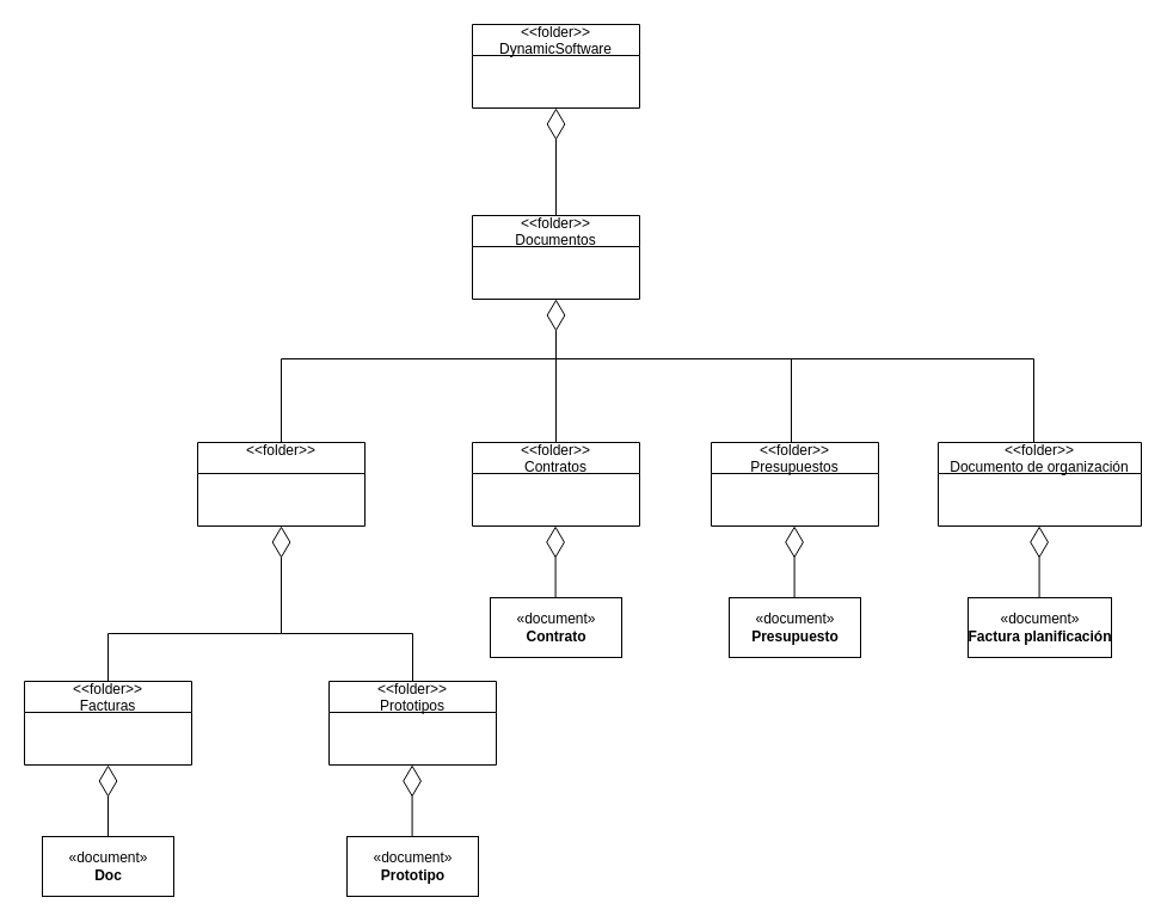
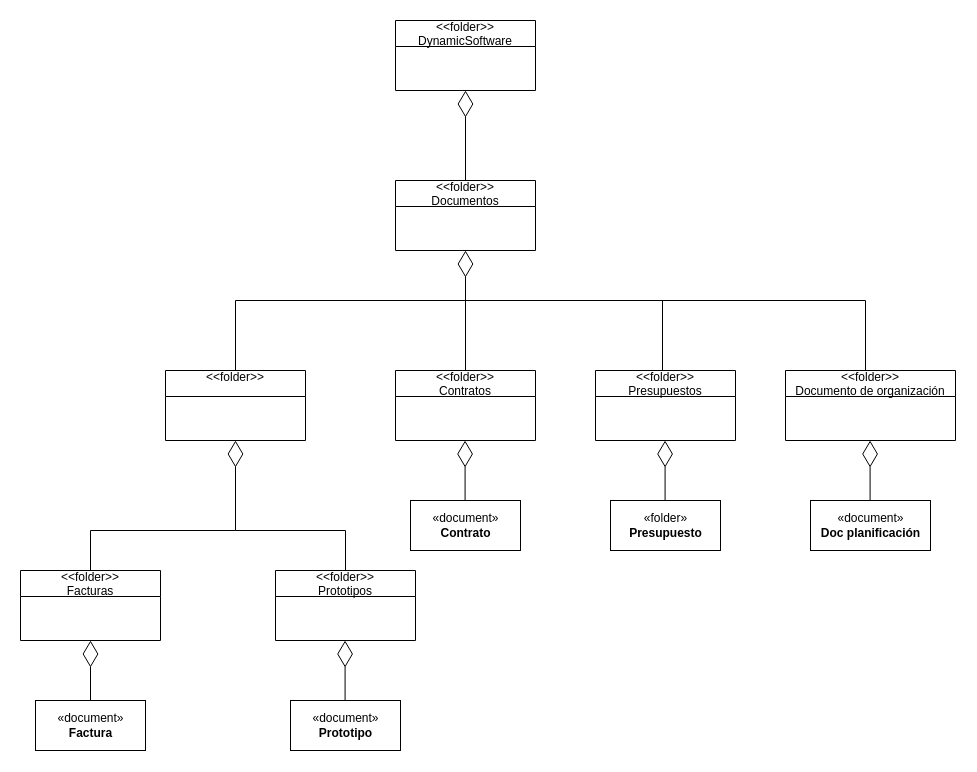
  <mxCell id="0" />
  <mxCell id="1" parent="0" />
  <mxCell id="2" value="&lt;&lt;folder&gt;&gt;&#10;DynamicSoftware" style="swimlane;fontStyle=0;childLayout=stackLayout;horizontal=1;startSize=26;fillColor=none;horizontalStack=0;resizeParent=1;resizeParentMax=0;resizeLast=0;collapsible=1;marginBottom=0;" vertex="1" parent="1"><mxGeometry x="395" y="20" width="140" height="70" as="geometry" /></mxCell>
  <mxCell id="3" value="&lt;&lt;folder&gt;&gt;&#10;Documentos" style="swimlane;fontStyle=0;childLayout=stackLayout;horizontal=1;startSize=26;fillColor=none;horizontalStack=0;resizeParent=1;resizeParentMax=0;resizeLast=0;collapsible=1;marginBottom=0;" vertex="1" parent="1"><mxGeometry x="395" y="180" width="140" height="70" as="geometry" /></mxCell>
  <mxCell id="4" value="" style="endArrow=diamondThin;endFill=0;endSize=24;html=1;rounded=0;entryX=0.5;entryY=1;entryDx=0;entryDy=0;exitX=0.5;exitY=0;exitDx=0;exitDy=0;" edge="1" parent="1" source="3" target="2"><mxGeometry width="160" relative="1" as="geometry"><mxPoint x="465" y="190" as="sourcePoint" /><mxPoint x="625" y="80" as="targetPoint" /></mxGeometry></mxCell>
  <mxCell id="5" value="&lt;&lt;folder&gt;&gt;&#10;Contratos" style="swimlane;fontStyle=0;childLayout=stackLayout;horizontal=1;startSize=26;fillColor=none;horizontalStack=0;resizeParent=1;resizeParentMax=0;resizeLast=0;collapsible=1;marginBottom=0;" vertex="1" parent="1"><mxGeometry x="395" y="370" width="140" height="70" as="geometry" /></mxCell>
  <mxCell id="6" value="" style="endArrow=diamondThin;endFill=0;endSize=24;html=1;rounded=0;entryX=0.5;entryY=1;entryDx=0;entryDy=0;exitX=0.5;exitY=0;exitDx=0;exitDy=0;" edge="1" parent="1" source="5" target="3"><mxGeometry width="160" relative="1" as="geometry"><mxPoint x="465" y="380" as="sourcePoint" /><mxPoint x="755" y="270" as="targetPoint" /></mxGeometry></mxCell>
  <mxCell id="7" value="&lt;&lt;folder&gt;&gt;&#10;Facturas" style="swimlane;fontStyle=0;childLayout=stackLayout;horizontal=1;startSize=26;fillColor=none;horizontalStack=0;resizeParent=1;resizeParentMax=0;resizeLast=0;collapsible=1;marginBottom=0;" vertex="1" parent="1"><mxGeometry x="20" y="570" width="140" height="70" as="geometry" /></mxCell>
  <mxCell id="8" value="&lt;&lt;folder&gt;&gt;&#10;" style="swimlane;fontStyle=0;childLayout=stackLayout;horizontal=1;startSize=26;fillColor=none;horizontalStack=0;resizeParent=1;resizeParentMax=0;resizeLast=0;collapsible=1;marginBottom=0;" vertex="1" parent="1"><mxGeometry x="165" y="370" width="140" height="70" as="geometry" /></mxCell>
  <mxCell id="9" value="" style="endArrow=none;html=1;edgeStyle=orthogonalEdgeStyle;rounded=0;exitX=0.5;exitY=0;exitDx=0;exitDy=0;" edge="1" parent="1" source="8"><mxGeometry relative="1" as="geometry"><mxPoint x="226" y="370" as="sourcePoint" /><mxPoint x="465" y="300" as="targetPoint" /><Array as="points"><mxPoint x="235" y="300" /></Array></mxGeometry></mxCell>
  <mxCell id="10" value="&lt;&lt;folder&gt;&gt;&#10;Presupuestos" style="swimlane;fontStyle=0;childLayout=stackLayout;horizontal=1;startSize=26;fillColor=none;horizontalStack=0;resizeParent=1;resizeParentMax=0;resizeLast=0;collapsible=1;marginBottom=0;" vertex="1" parent="1"><mxGeometry x="595" y="370" width="140" height="70" as="geometry" /></mxCell>
  <mxCell id="11" value="" style="endArrow=none;html=1;edgeStyle=orthogonalEdgeStyle;rounded=0;exitX=0.5;exitY=0;exitDx=0;exitDy=0;" edge="1" parent="1"><mxGeometry relative="1" as="geometry"><mxPoint x="662" y="370" as="sourcePoint" /><mxPoint x="465" y="300" as="targetPoint" /><Array as="points"><mxPoint x="662" y="300" /></Array></mxGeometry></mxCell>
  <mxCell id="12" value="&lt;&lt;folder&gt;&gt;&#10;Documento de organización" style="swimlane;fontStyle=0;childLayout=stackLayout;horizontal=1;startSize=26;fillColor=none;horizontalStack=0;resizeParent=1;resizeParentMax=0;resizeLast=0;collapsible=1;marginBottom=0;" vertex="1" parent="1"><mxGeometry x="785" y="370" width="170" height="70" as="geometry" /></mxCell>
  <mxCell id="13" value="" style="endArrow=none;html=1;edgeStyle=orthogonalEdgeStyle;rounded=0;exitX=0.5;exitY=0;exitDx=0;exitDy=0;" edge="1" parent="1"><mxGeometry relative="1" as="geometry"><mxPoint x="852" y="370" as="sourcePoint" /><mxPoint x="655" y="300" as="targetPoint" /><Array as="points"><mxPoint x="865" y="370" /><mxPoint x="865" y="300" /></Array></mxGeometry></mxCell>
  <mxCell id="14" style="rounded=0;orthogonalLoop=1;jettySize=auto;html=1;endArrow=none;endFill=0;" edge="1" parent="1"><mxGeometry relative="1" as="geometry"><mxPoint x="235" y="530" as="targetPoint" /><mxPoint x="90" y="570" as="sourcePoint" /><Array as="points"><mxPoint x="90" y="530" /></Array></mxGeometry></mxCell>
- <mxCell id="15" value="«document»&lt;br&gt;&lt;b&gt;Doc&lt;/b&gt;" style="html=1;" vertex="1" parent="1"><mxGeometry x="35" y="700" width="110" height="50" as="geometry" /></mxCell>
+ <mxCell id="15" value="«document»&lt;br&gt;&lt;b&gt;Factura&lt;/b&gt;" style="html=1;" vertex="1" parent="1"><mxGeometry x="35" y="700" width="110" height="50" as="geometry" /></mxCell>
  <mxCell id="16" value="" style="endArrow=diamondThin;endFill=0;endSize=24;html=1;rounded=0;entryX=0.5;entryY=1;entryDx=0;entryDy=0;" edge="1" parent="1" target="8"><mxGeometry width="160" relative="1" as="geometry"><mxPoint x="235" y="530" as="sourcePoint" /><mxPoint x="665" y="470" as="targetPoint" /></mxGeometry></mxCell>
  <mxCell id="17" style="rounded=0;orthogonalLoop=1;jettySize=auto;html=1;endArrow=none;endFill=0;exitX=0.5;exitY=0;exitDx=0;exitDy=0;" edge="1" parent="1" source="19"><mxGeometry relative="1" as="geometry"><mxPoint x="235" y="530" as="targetPoint" /><Array as="points"><mxPoint x="345" y="530" /></Array><mxPoint x="350" y="580" as="sourcePoint" /></mxGeometry></mxCell>
  <mxCell id="18" value="«document»&lt;br&gt;&lt;b&gt;Prototipo&lt;/b&gt;" style="html=1;" vertex="1" parent="1"><mxGeometry x="290" y="700" width="110" height="50" as="geometry" /></mxCell>
  <mxCell id="19" value="&lt;&lt;folder&gt;&gt;&#10;Prototipos" style="swimlane;fontStyle=0;childLayout=stackLayout;horizontal=1;startSize=26;fillColor=none;horizontalStack=0;resizeParent=1;resizeParentMax=0;resizeLast=0;collapsible=1;marginBottom=0;" vertex="1" parent="1"><mxGeometry x="275" y="570" width="140" height="70" as="geometry" /></mxCell>
  <mxCell id="20" value="" style="endArrow=diamondThin;endFill=0;endSize=24;html=1;rounded=0;entryX=0.5;entryY=1;entryDx=0;entryDy=0;" edge="1" parent="1" target="7"><mxGeometry width="160" relative="1" as="geometry"><mxPoint x="90" y="700" as="sourcePoint" /><mxPoint x="245" y="700" as="targetPoint" /></mxGeometry></mxCell>
  <mxCell id="21" value="" style="endArrow=diamondThin;endFill=0;endSize=24;html=1;rounded=0;entryX=0.5;entryY=1;entryDx=0;entryDy=0;" edge="1" parent="1"><mxGeometry width="160" relative="1" as="geometry"><mxPoint x="344.58" y="700" as="sourcePoint" /><mxPoint x="344.58" y="640" as="targetPoint" /></mxGeometry></mxCell>
  <mxCell id="22" value="«document»&lt;br&gt;&lt;b&gt;Contrato&lt;/b&gt;" style="html=1;" vertex="1" parent="1"><mxGeometry x="410" y="500" width="110" height="50" as="geometry" /></mxCell>
  <mxCell id="23" value="" style="endArrow=diamondThin;endFill=0;endSize=24;html=1;rounded=0;entryX=0.5;entryY=1;entryDx=0;entryDy=0;" edge="1" parent="1"><mxGeometry width="160" relative="1" as="geometry"><mxPoint x="464.58" y="500" as="sourcePoint" /><mxPoint x="464.58" y="440" as="targetPoint" /></mxGeometry></mxCell>
- <mxCell id="24" value="«document»&lt;br&gt;&lt;b&gt;Presupuesto&lt;/b&gt;" style="html=1;" vertex="1" parent="1"><mxGeometry x="610" y="500" width="110" height="50" as="geometry" /></mxCell>
+ <mxCell id="24" value="«folder»&lt;br&gt;&lt;b&gt;Presupuesto&lt;/b&gt;" style="html=1;" vertex="1" parent="1"><mxGeometry x="610" y="500" width="110" height="50" as="geometry" /></mxCell>
  <mxCell id="25" value="" style="endArrow=diamondThin;endFill=0;endSize=24;html=1;rounded=0;entryX=0.5;entryY=1;entryDx=0;entryDy=0;" edge="1" parent="1"><mxGeometry width="160" relative="1" as="geometry"><mxPoint x="664.58" y="500" as="sourcePoint" /><mxPoint x="664.58" y="440" as="targetPoint" /></mxGeometry></mxCell>
- <mxCell id="26" value="«document»&lt;br&gt;&lt;b&gt;Factura planificación&lt;/b&gt;" style="html=1;" vertex="1" parent="1"><mxGeometry x="810" y="500" width="120" height="50" as="geometry" /></mxCell>
+ <mxCell id="26" value="«document»&lt;br&gt;&lt;b&gt;Doc planificación&lt;/b&gt;" style="html=1;" vertex="1" parent="1"><mxGeometry x="810" y="500" width="120" height="50" as="geometry" /></mxCell>
  <mxCell id="27" value="" style="endArrow=diamondThin;endFill=0;endSize=24;html=1;rounded=0;entryX=0.5;entryY=1;entryDx=0;entryDy=0;" edge="1" parent="1"><mxGeometry width="160" relative="1" as="geometry"><mxPoint x="869.58" y="500" as="sourcePoint" /><mxPoint x="869.58" y="440" as="targetPoint" /></mxGeometry></mxCell>
